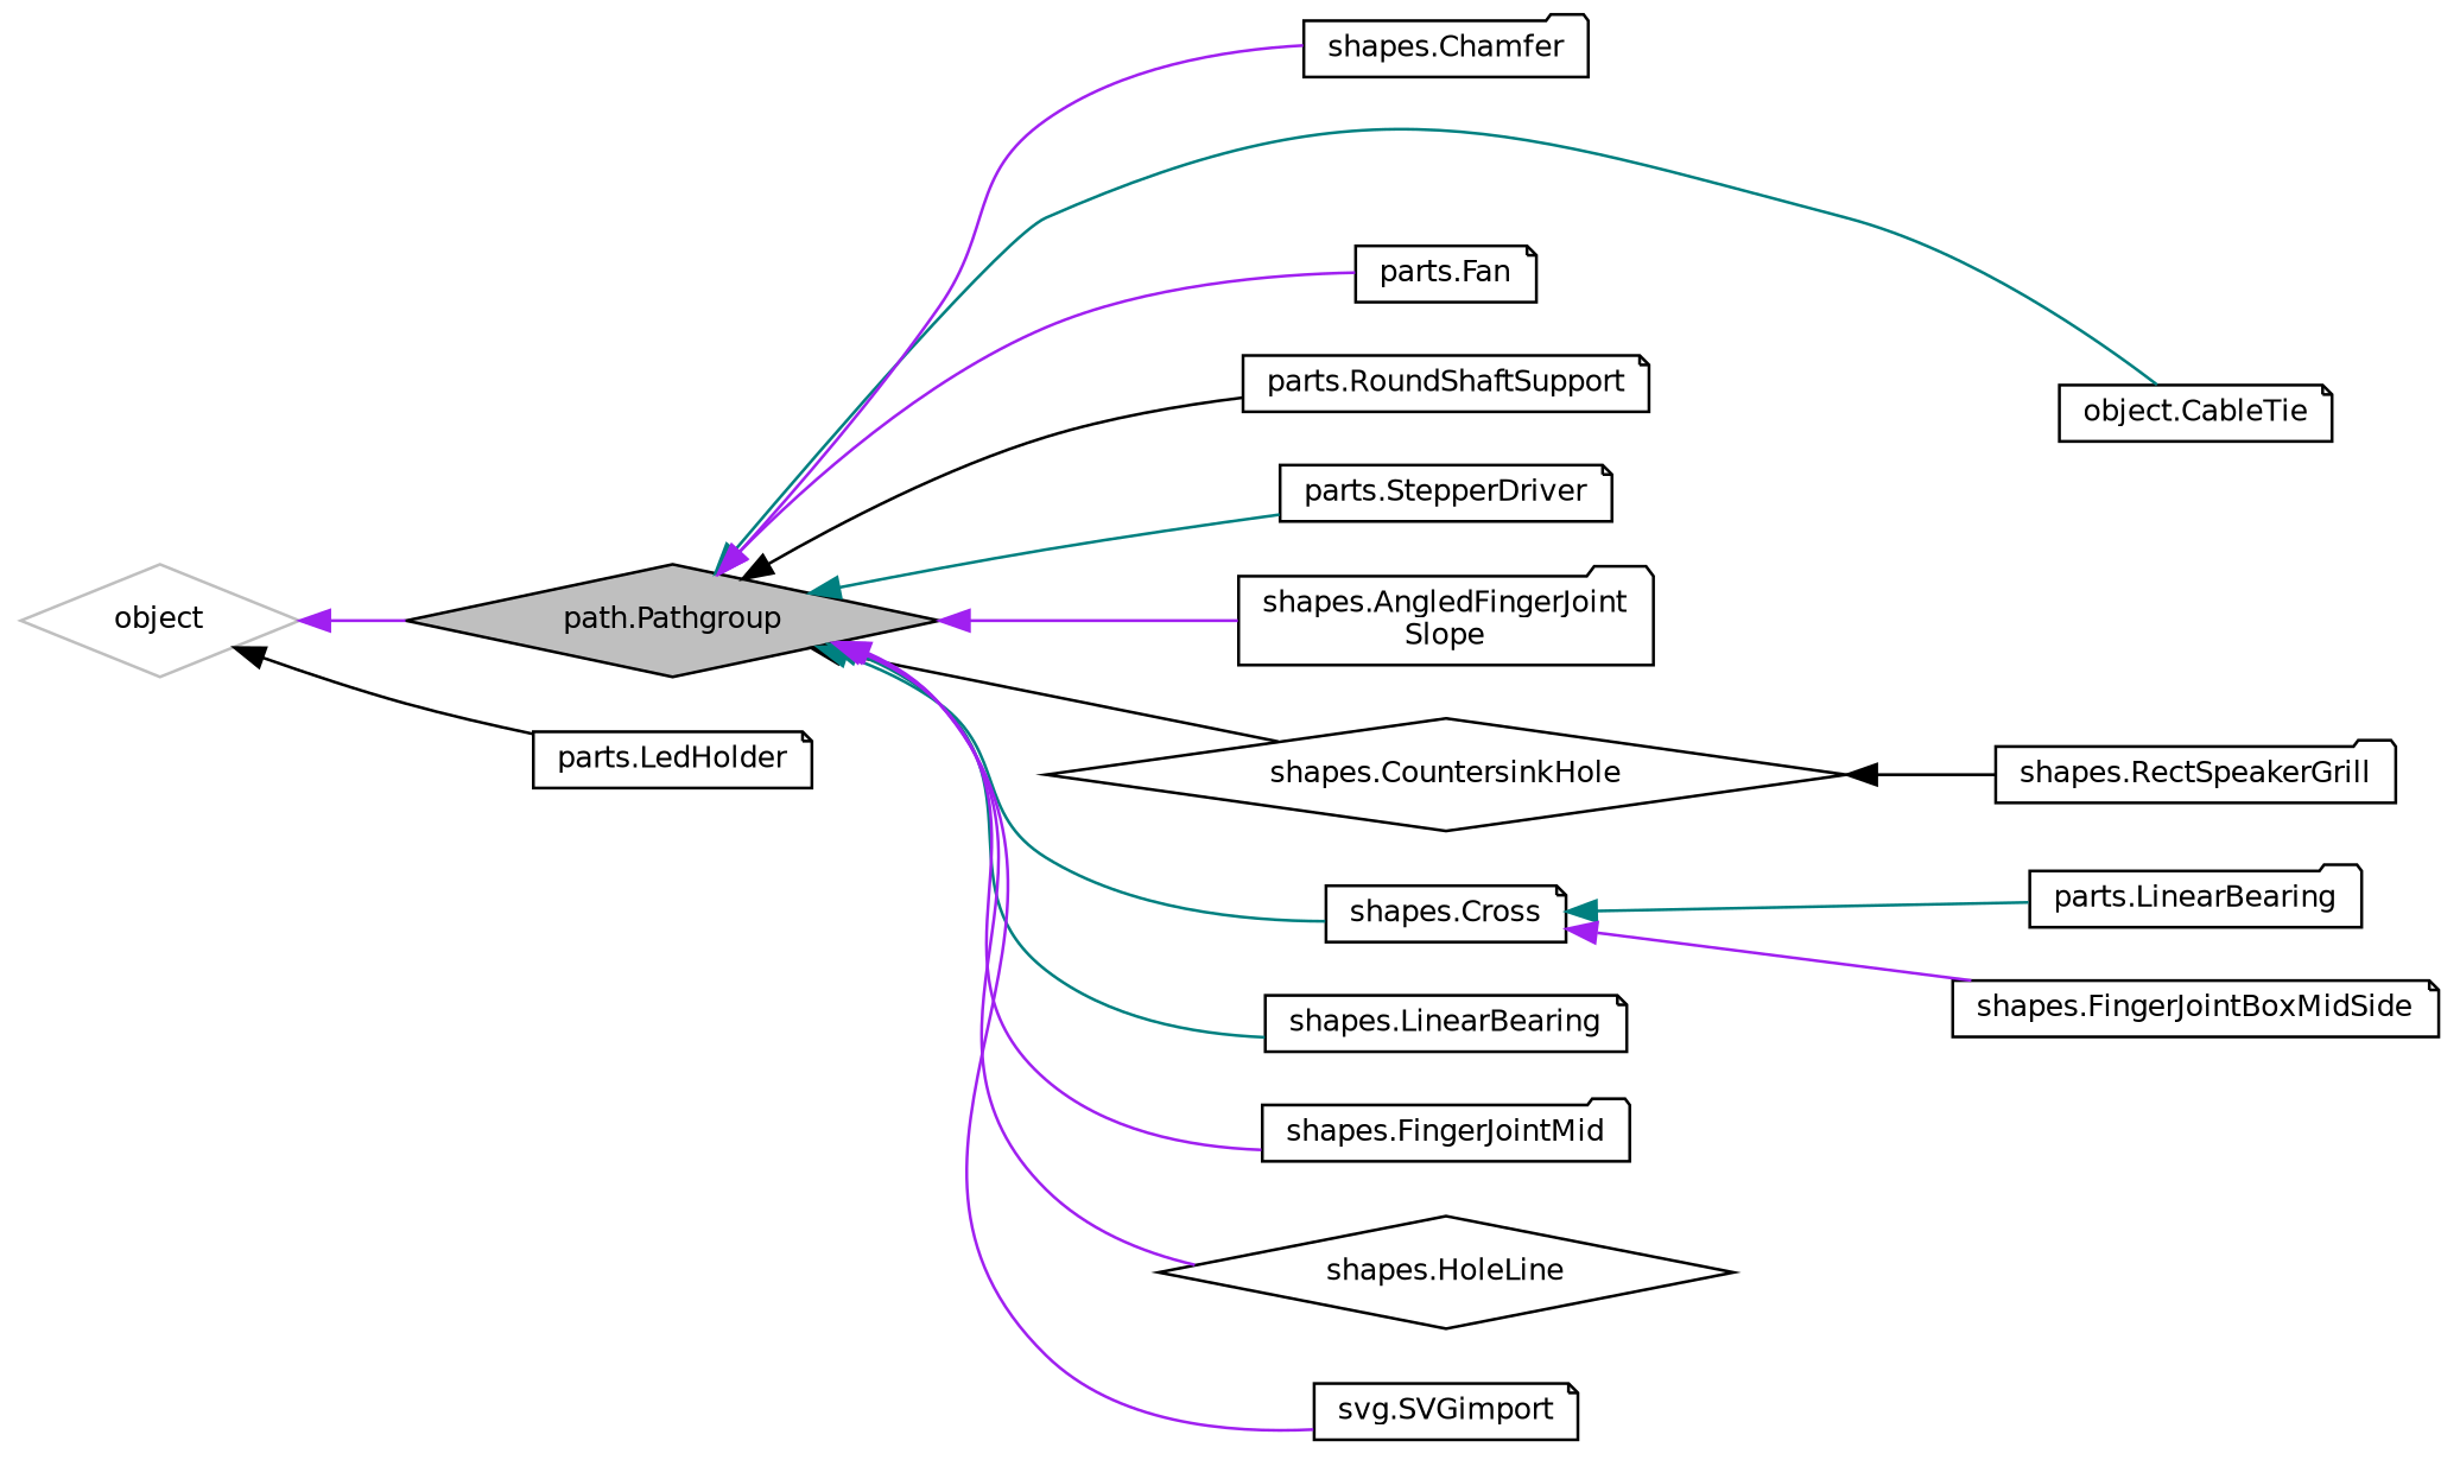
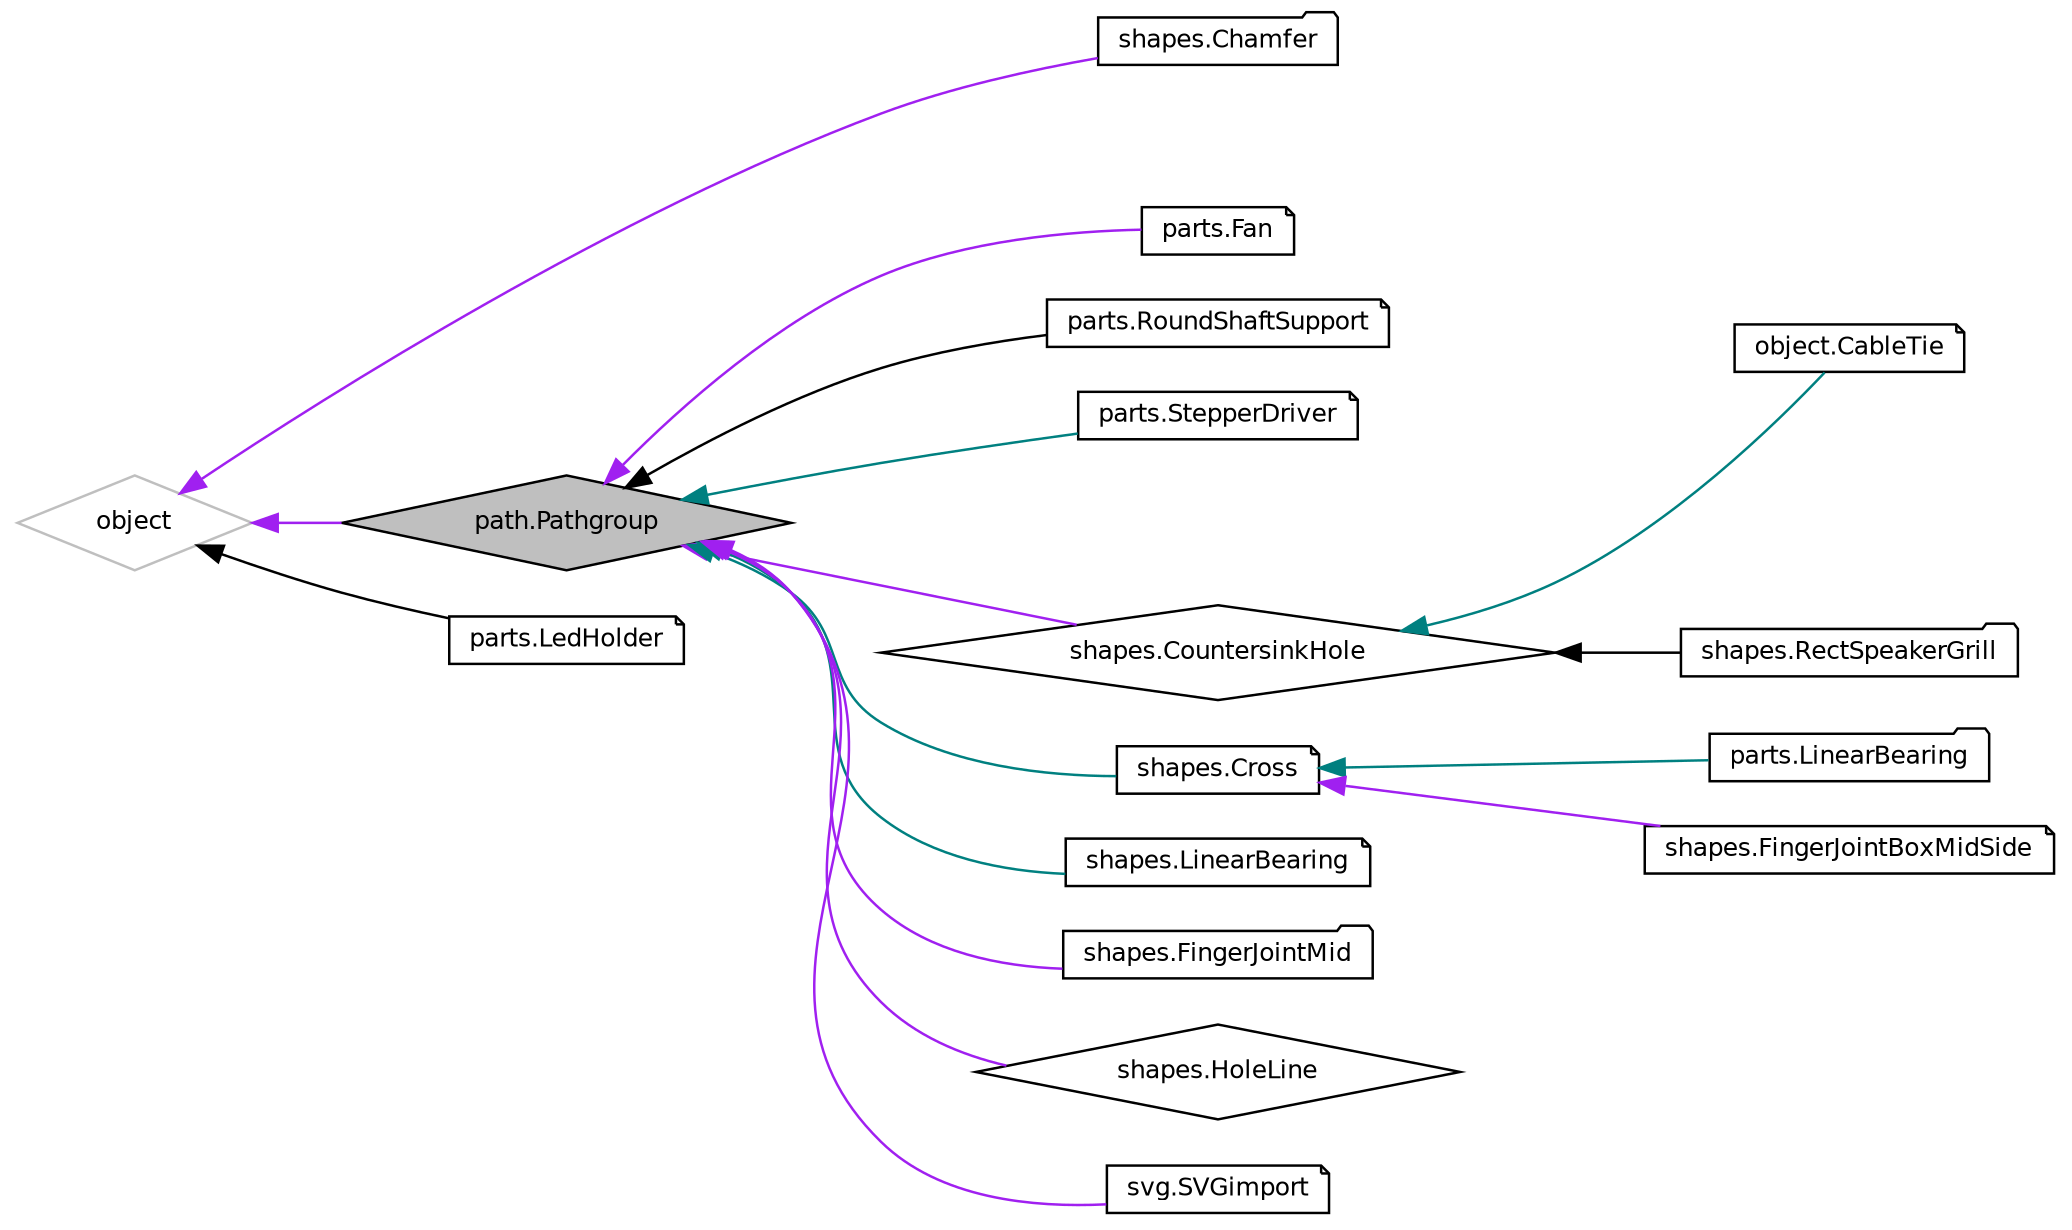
  digraph {
    rankdir=LR
    node [color=black fillcolor=white fontname=Helvetica fontsize=10 shape=note style=filled]
    edge [color=purple dir=back fontname=Helvetica fontsize=10 labelfontname=Helvetica labelfontsize=10 style=solid]
    n1 [fillcolor=grey75 fontcolor=black height=0.2 label="path.Pathgroup" shape=diamond width=0.4]
    n2 [height=0.2 label="object.CableTie" width=0.4]
    n3 [height=0.2 label="parts.Fan" width=0.4]
    n4 [height=0.2 label="parts.RoundShaftSupport" width=0.4]
    n5 [height=0.2 label="parts.StepperDriver" width=0.4]
-   n6 [height=0.2 label="shapes.AngledFingerJoint\lSlope" shape=folder width=0.4]
    n7 [height=0.2 label="shapes.Chamfer" shape=folder width=0.4]
    n8 [height=0.2 label="shapes.CountersinkHole" shape=diamond width=0.4]
    n9 [height=0.2 label="shapes.Cross" width=0.4]
    n10 [height=0.2 label="shapes.LinearBearing" width=0.4]
    n11 [height=0.2 label="shapes.FingerJointMid" shape=folder width=0.4]
    n12 [height=0.2 label="shapes.HoleLine" shape=diamond width=0.4]
    n13 [height=0.2 label="svg.SVGimport" width=0.4]
    n14 [height=0.2 label="parts.LedHolder" width=0.4]
    n15 [height=0.2 label="parts.LinearBearing" shape=folder width=0.4]
    n16 [height=0.2 label="shapes.RectSpeakerGrill" shape=folder width=0.4]
    n17 [height=0.2 label="shapes.FingerJointBoxMidSide" width=0.4]
    n18 [color=grey75 height=0.2 label=object shape=diamond width=0.4]
-   n1 -> n2 [color=teal]
+   n8 -> n2 [color=teal]
    n1 -> n3
    n1 -> n4 [color=black]
    n1 -> n5 [color=teal]
-   n1 -> n6
-   n1 -> n7
-   n1 -> n8 [color=black]
+   n18 -> n7
+   n1 -> n8
    n1 -> n9 [color=teal]
    n1 -> n10 [color=teal]
    n1 -> n11
    n1 -> n12
    n1 -> n13
    n8 -> n16 [color=black]
    n9 -> n15 [color=teal]
    n9 -> n17
    n18 -> n1
    n18 -> n14 [color=black]
  }
